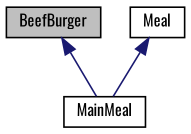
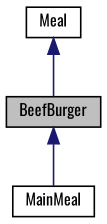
  digraph {
    fontname=Oswald
    node [color=black fillcolor=white fontname=Oswald fontsize=10 shape=record style=filled]
    edge [color=midnightblue dir=back fontname=Oswald fontsize=10 labelfontname=Helvetica labelfontsize=10 style=solid]
    n1 [fillcolor=grey75 fontcolor=black height=0.2 label=BeefBurger width=0.4]
    n2 [height=0.2 label=MainMeal width=0.4]
    n3 [height=0.2 label=Meal width=0.4]
    n1 -> n2
-   n3 -> n2
+   n3 -> n1
  }
